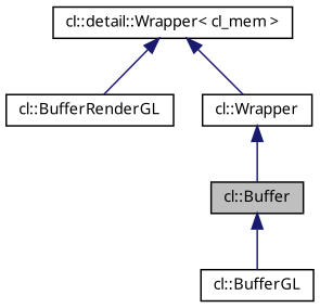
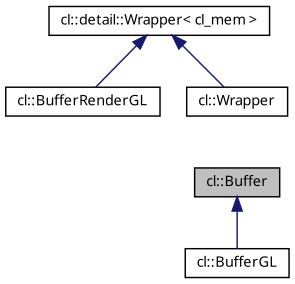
  digraph {
    node [color=black fillcolor=white fontname="FreeSans.ttf" fontsize=10 shape=record style=filled]
    edge [color=midnightblue dir=back fontname="FreeSans.ttf" fontsize=10 labelfontname="FreeSans.ttf" labelfontsize=10 style=solid]
    n1 [fillcolor=grey75 fontcolor=black height=0.2 label="cl::Buffer" width=0.4]
    n2 [height=0.2 label="cl::BufferGL" width=0.4]
    n3 [height=0.2 label="cl::BufferRenderGL" width=0.4]
    n4 [height=0.2 label="cl::Wrapper" width=0.4]
    n5 [height=0.2 label="cl::detail::Wrapper\< cl_mem \>" width=0.4]
    n1 -> n2
-   n4 -> n1
    n5 -> n3
    n5 -> n4
  }
